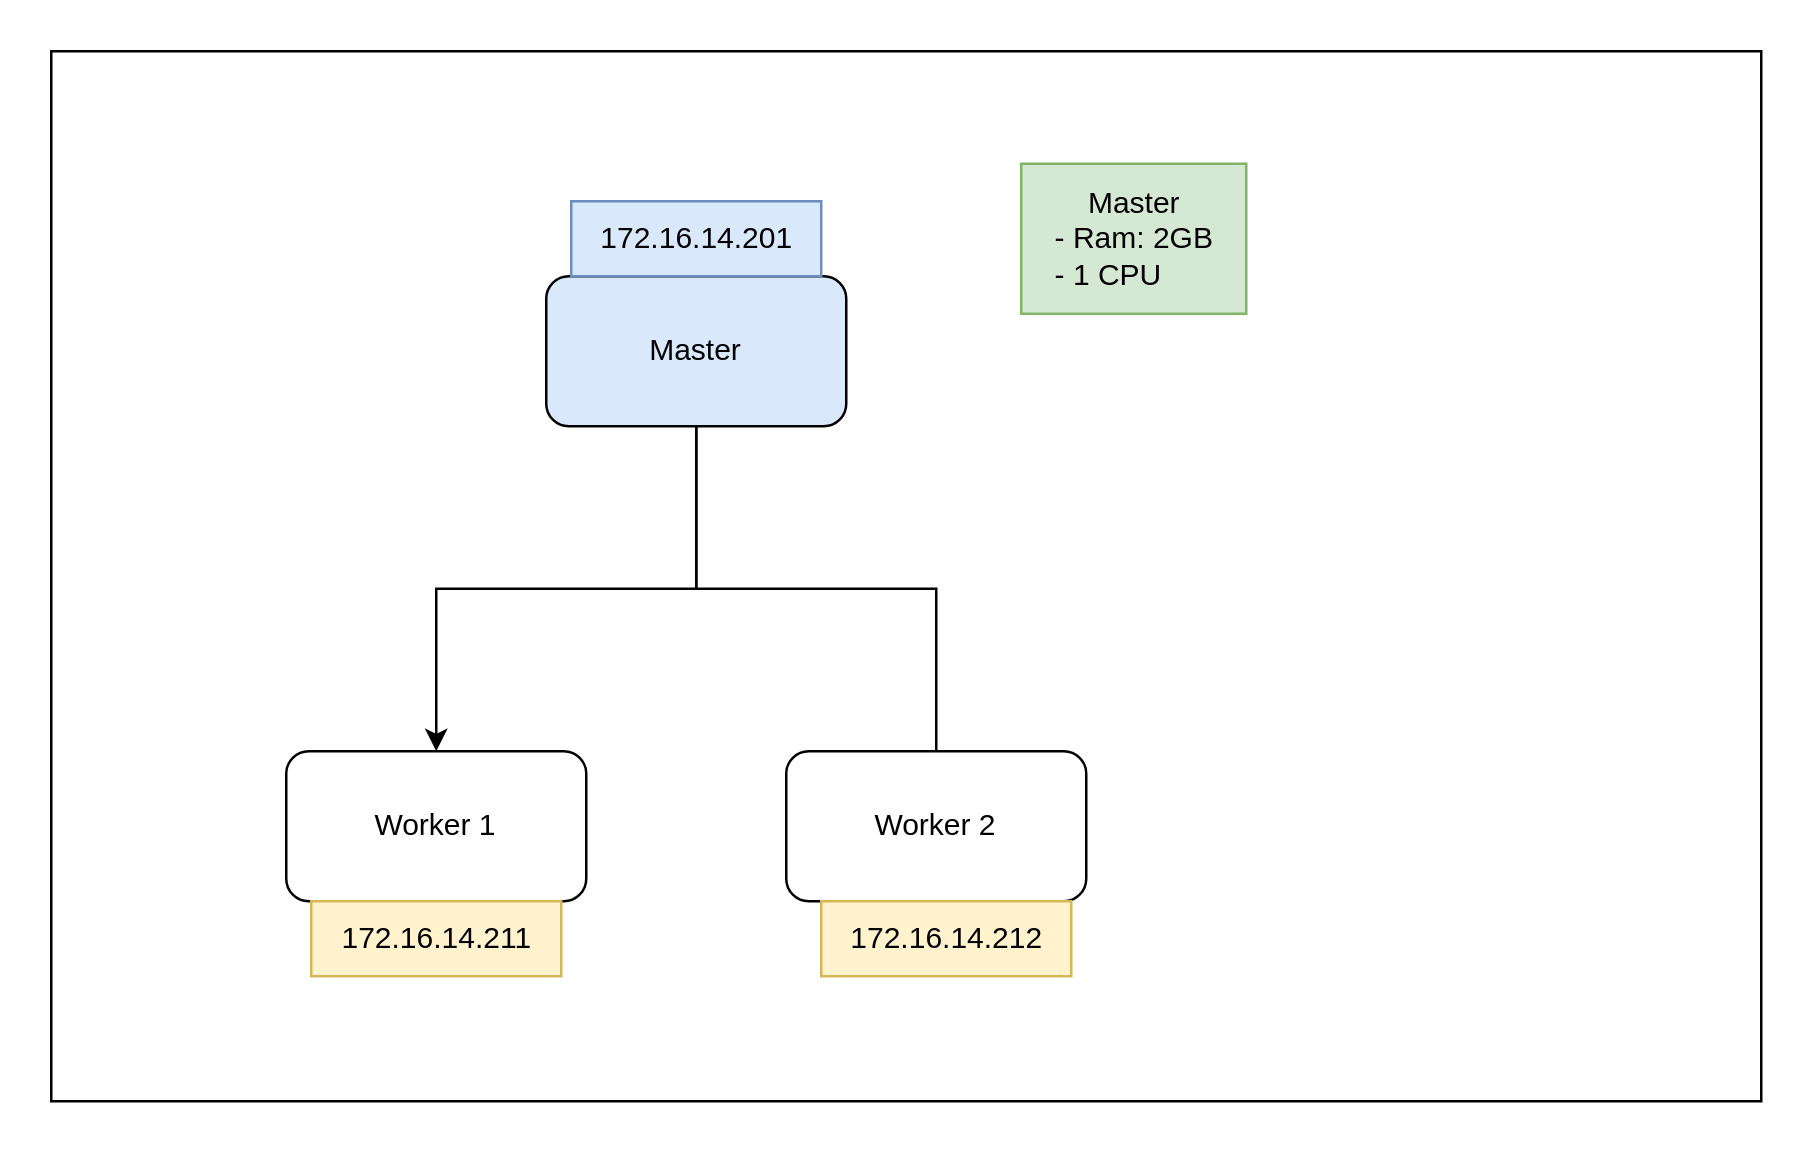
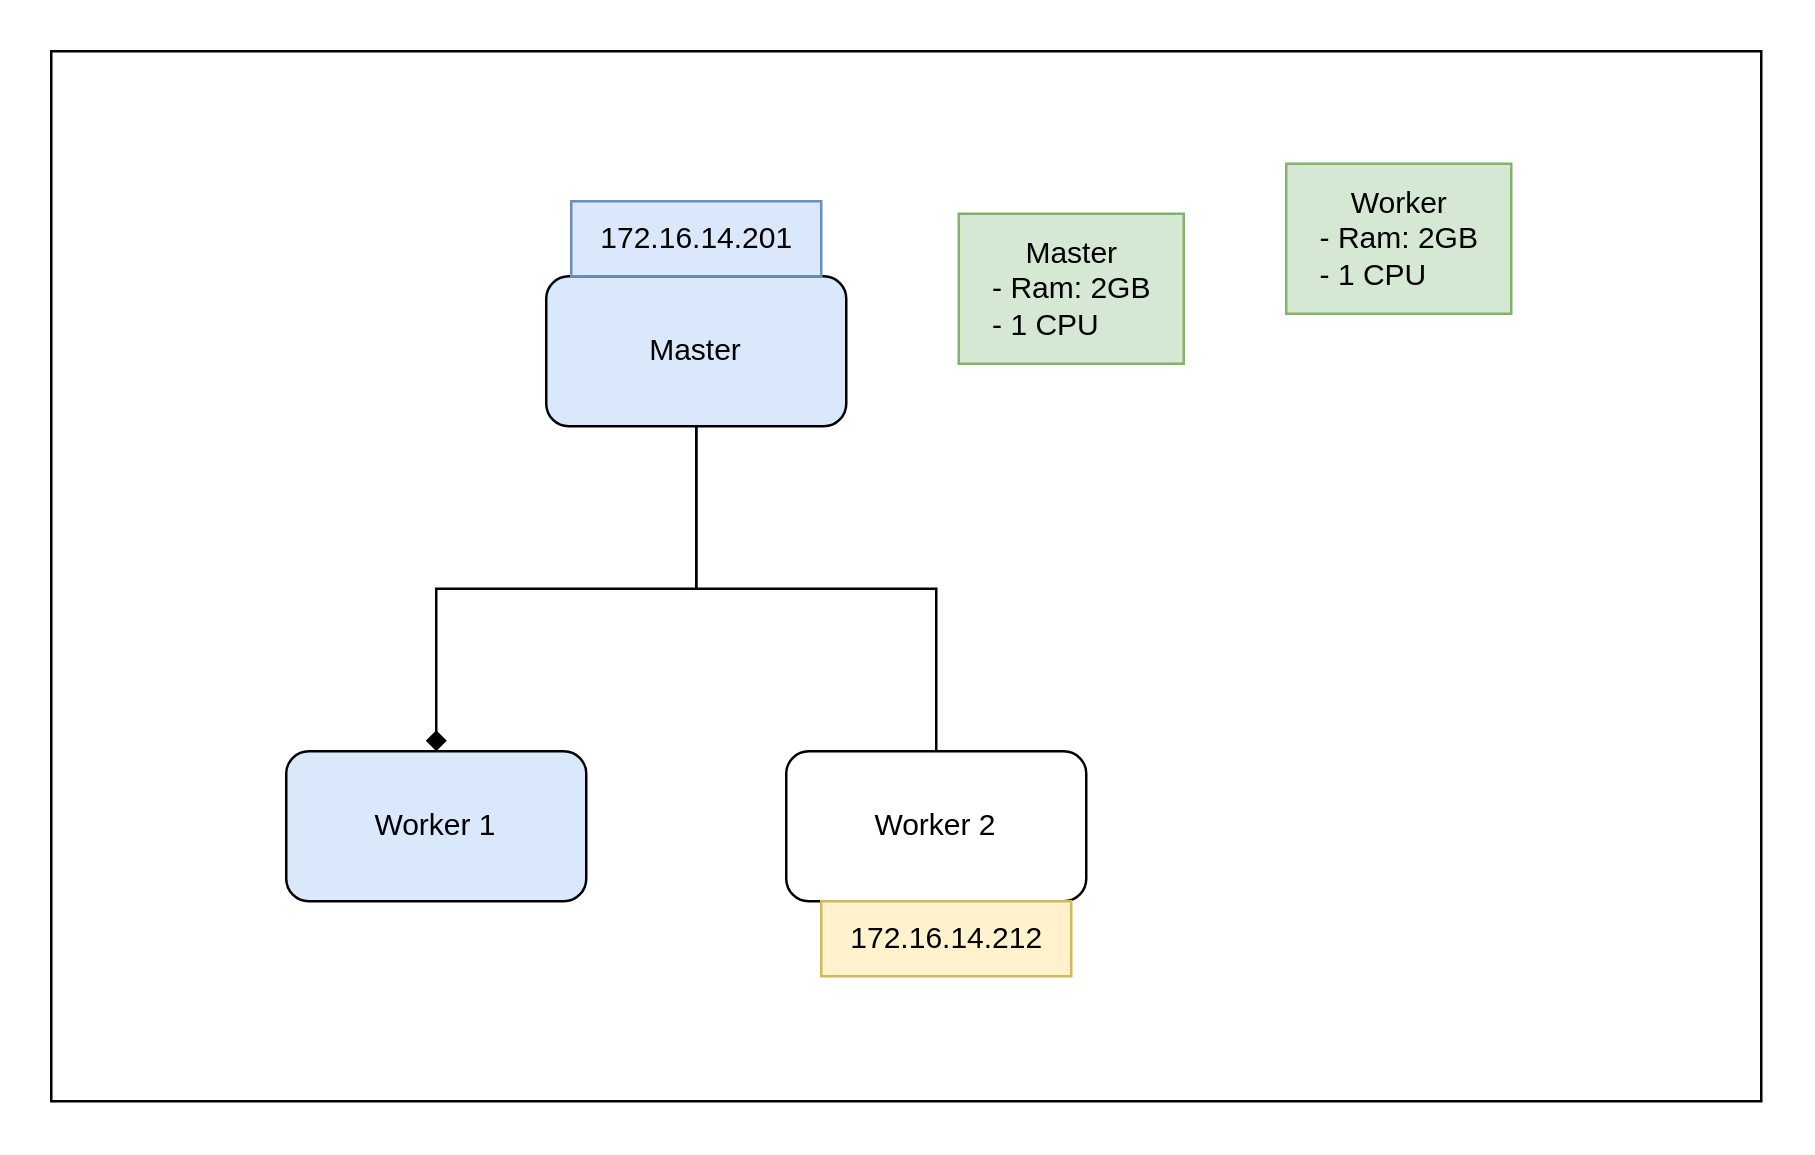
  <mxCell id="0" />
  <mxCell id="1" parent="0" />
  <mxCell id="2" value="" style="rounded=0;whiteSpace=wrap;html=1;" vertex="1" parent="1"><mxGeometry x="20" y="20" width="684" height="420" as="geometry" /></mxCell>
- <mxCell id="3" style="edgeStyle=orthogonalEdgeStyle;rounded=0;orthogonalLoop=1;jettySize=auto;html=1;" edge="1" parent="1" source="5" target="6"><mxGeometry relative="1" as="geometry" /></mxCell>
+ <mxCell id="3" style="edgeStyle=orthogonalEdgeStyle;rounded=0;orthogonalLoop=1;jettySize=auto;html=1;endArrow=diamond;" edge="1" parent="1" source="5" target="6"><mxGeometry relative="1" as="geometry" /></mxCell>
  <mxCell id="4" style="edgeStyle=orthogonalEdgeStyle;rounded=0;orthogonalLoop=1;jettySize=auto;html=1;endArrow=none;" edge="1" parent="1" source="5" target="7"><mxGeometry relative="1" as="geometry" /></mxCell>
  <mxCell id="5" value="Master" style="rounded=1;whiteSpace=wrap;html=1;fillColor=#dae8fc;" vertex="1" parent="1"><mxGeometry x="218" y="110" width="120" height="60" as="geometry" /></mxCell>
- <mxCell id="6" value="Worker 1" style="rounded=1;whiteSpace=wrap;html=1;" vertex="1" parent="1"><mxGeometry x="114" y="300" width="120" height="60" as="geometry" /></mxCell>
+ <mxCell id="6" value="Worker 1" style="rounded=1;whiteSpace=wrap;html=1;fillColor=#dae8fc;" vertex="1" parent="1"><mxGeometry x="114" y="300" width="120" height="60" as="geometry" /></mxCell>
  <mxCell id="7" value="Worker 2" style="rounded=1;whiteSpace=wrap;html=1;" vertex="1" parent="1"><mxGeometry x="314" y="300" width="120" height="60" as="geometry" /></mxCell>
  <mxCell id="8" value="172.16.14.201" style="text;html=1;align=center;verticalAlign=middle;resizable=0;points=[];autosize=1;strokeColor=#6c8ebf;fillColor=#dae8fc;" vertex="1" parent="1"><mxGeometry x="228" y="80" width="100" height="30" as="geometry" /></mxCell>
- <mxCell id="9" value="172.16.14.211" style="text;html=1;align=center;verticalAlign=middle;resizable=0;points=[];autosize=1;strokeColor=#d6b656;fillColor=#fff2cc;" vertex="1" parent="1"><mxGeometry x="124" y="360" width="100" height="30" as="geometry" /></mxCell>
  <mxCell id="10" value="172.16.14.212" style="text;html=1;align=center;verticalAlign=middle;resizable=0;points=[];autosize=1;strokeColor=#d6b656;fillColor=#fff2cc;" vertex="1" parent="1"><mxGeometry x="328" y="360" width="100" height="30" as="geometry" /></mxCell>
- <mxCell id="11" value="&lt;div style=&quot;&quot;&gt;&lt;span style=&quot;background-color: initial;&quot;&gt;Master&lt;/span&gt;&lt;/div&gt;&lt;div style=&quot;text-align: left;&quot;&gt;&lt;span style=&quot;background-color: initial;&quot;&gt;- Ram: 2GB&lt;/span&gt;&lt;/div&gt;&lt;div style=&quot;text-align: left;&quot;&gt;&lt;span style=&quot;background-color: initial;&quot;&gt;- 1 CPU&lt;/span&gt;&lt;/div&gt;" style="text;html=1;align=center;verticalAlign=middle;resizable=0;points=[];autosize=1;strokeColor=#82b366;fillColor=#d5e8d4;" vertex="1" parent="1"><mxGeometry x="408" y="65" width="90" height="60" as="geometry" /></mxCell>
+ <mxCell id="11" value="&lt;div style=&quot;&quot;&gt;&lt;span style=&quot;background-color: initial;&quot;&gt;Master&lt;/span&gt;&lt;/div&gt;&lt;div style=&quot;text-align: left;&quot;&gt;&lt;span style=&quot;background-color: initial;&quot;&gt;- Ram: 2GB&lt;/span&gt;&lt;/div&gt;&lt;div style=&quot;text-align: left;&quot;&gt;&lt;span style=&quot;background-color: initial;&quot;&gt;- 1 CPU&lt;/span&gt;&lt;/div&gt;" style="text;html=1;align=center;verticalAlign=middle;resizable=0;points=[];autosize=1;strokeColor=#82b366;fillColor=#d5e8d4;" vertex="1" parent="1"><mxGeometry x="383" y="85" width="90" height="60" as="geometry" /></mxCell>
+ <mxCell id="12" value="&lt;div style=&quot;&quot;&gt;&lt;span style=&quot;background-color: initial;&quot;&gt;Worker&lt;/span&gt;&lt;/div&gt;&lt;div style=&quot;text-align: left;&quot;&gt;&lt;span style=&quot;background-color: initial;&quot;&gt;- Ram: 2GB&lt;/span&gt;&lt;/div&gt;&lt;div style=&quot;text-align: left;&quot;&gt;&lt;span style=&quot;background-color: initial;&quot;&gt;- 1 CPU&lt;/span&gt;&lt;/div&gt;" style="text;html=1;align=center;verticalAlign=middle;resizable=0;points=[];autosize=1;strokeColor=#82b366;fillColor=#d5e8d4;" vertex="1" parent="1"><mxGeometry x="514" y="65" width="90" height="60" as="geometry" /></mxCell>
